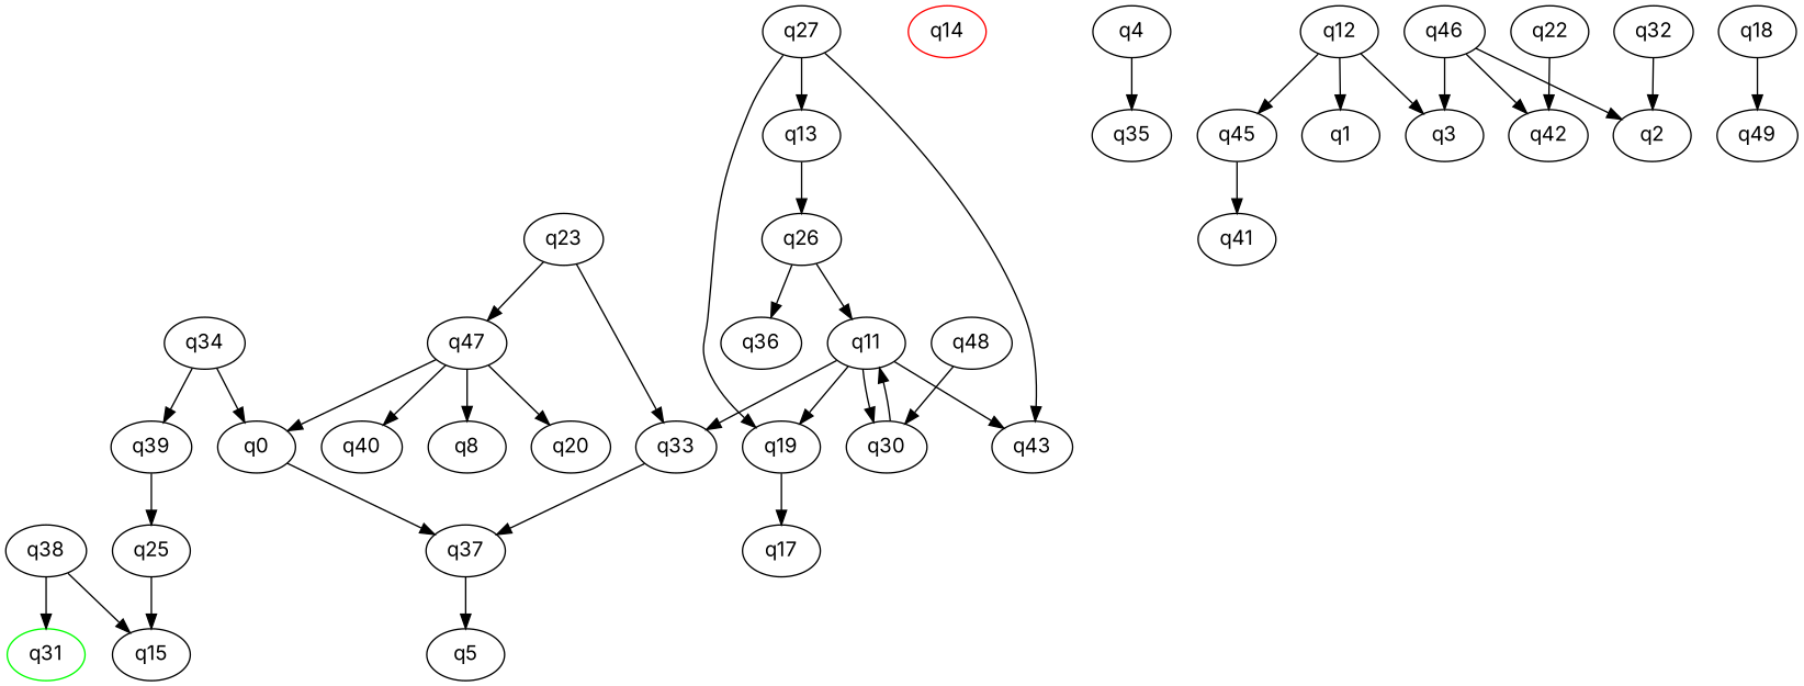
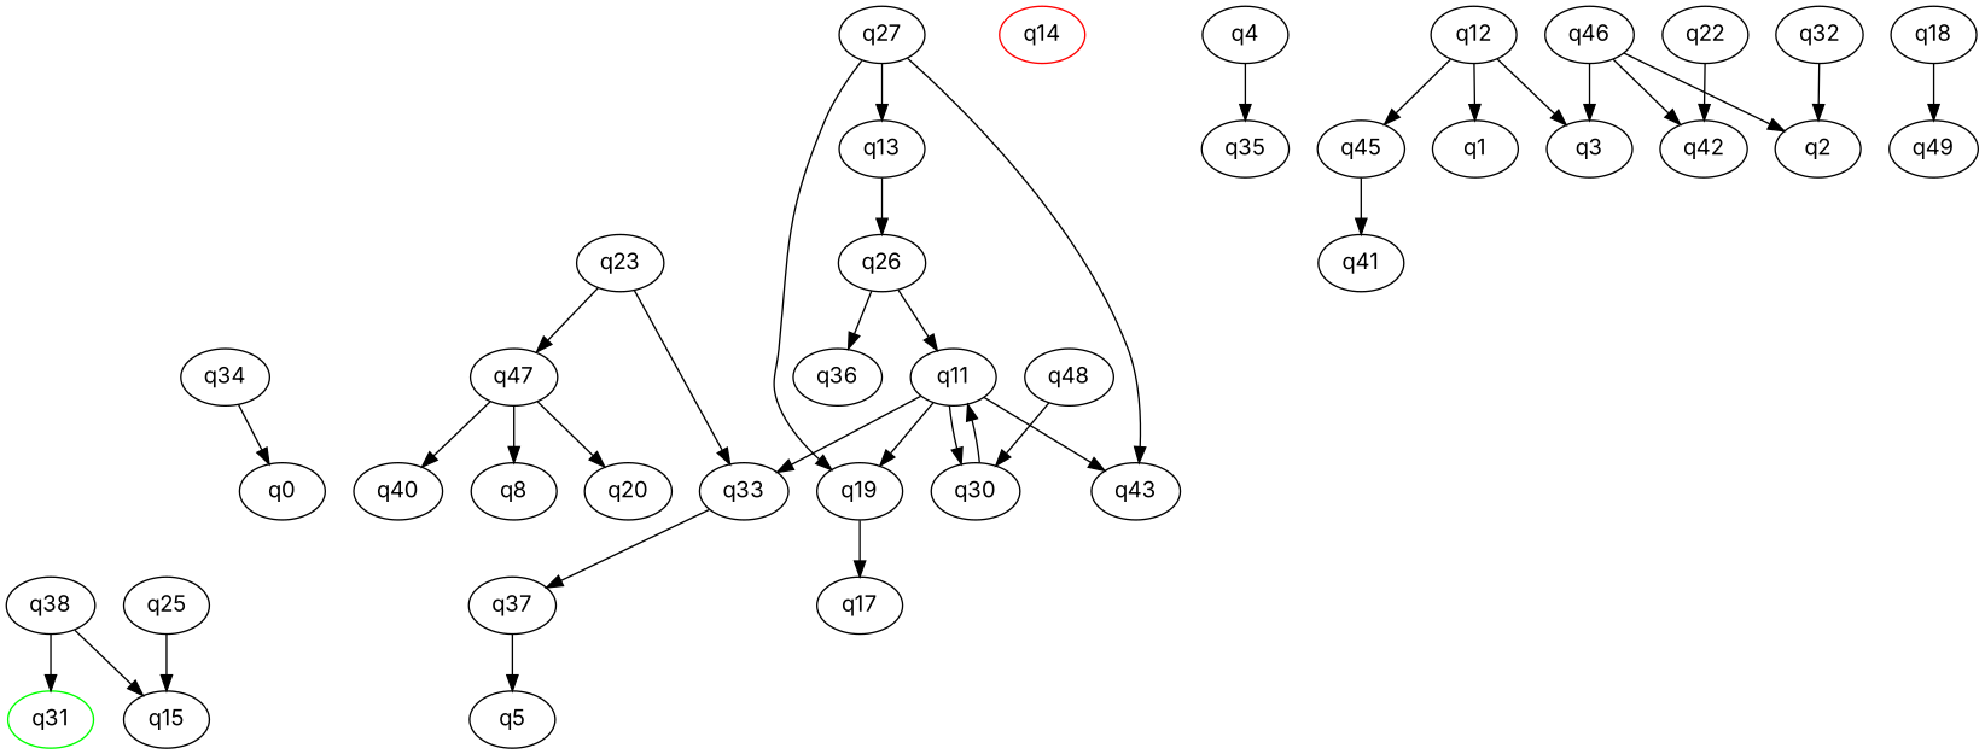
  digraph {
    fontname=Inter
    node [fontname=Inter]
    edge [fontname=Inter]
    q31 [color=green initial=1]
    q14 [color=red final=1]
    q0
    q37
    q5
    q4
    q35
    q11
    q19
    q30
    q33
    q43
    q17
    q12
    q1
    q3
    q45
    q41
    q13
    q26
    q36
    q18
    q49
    n24 [label=q23]
    q47
    q8
    q20
    q40
    q22
    q42
    q25
    q15
    q27
    q32
    q2
    q34
-   q39
    q38
    q46
    q48
-   q0 -> q37
    q37 -> q5
    q4 -> q35
    q11 -> q19
    q11 -> q30
    q11 -> q33
    q11 -> q43
    q19 -> q17
    q30 -> q11
    q33 -> q37
    q12 -> q1
    q12 -> q3
    q12 -> q45
    q45 -> q41
    q13 -> q26
    q26 -> q11
    q26 -> q36
    q18 -> q49
    n24 -> q33
    n24 -> q47
-   q47 -> q0
    q47 -> q8
    q47 -> q20
    q47 -> q40
    q22 -> q42
    q25 -> q15
    q27 -> q19
    q27 -> q43
    q27 -> q13
    q32 -> q2
    q34 -> q0
-   q34 -> q39
-   q39 -> q25
    q38 -> q31
    q38 -> q15
    q46 -> q3
    q46 -> q42
    q46 -> q2
    q48 -> q30
  }
